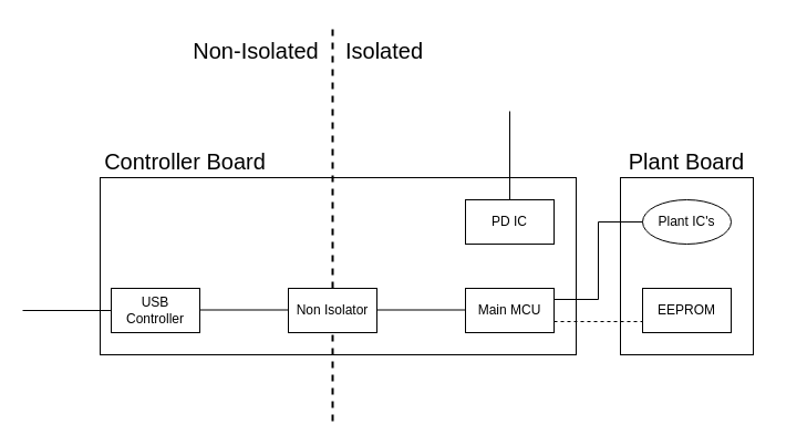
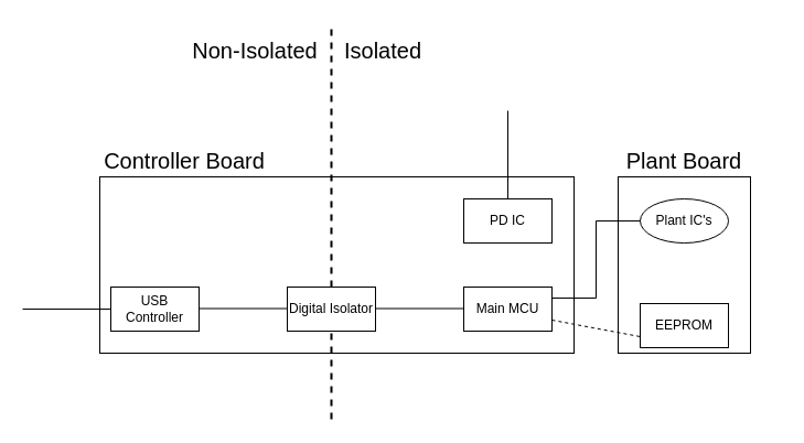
  <mxCell id="0" />
  <mxCell id="1" parent="0" />
  <mxCell id="2" value="" style="rounded=0;whiteSpace=wrap;html=1;" vertex="1" parent="1"><mxGeometry x="90" y="160" width="430" height="160" as="geometry" /></mxCell>
  <mxCell id="3" value="Main MCU" style="rounded=0;whiteSpace=wrap;html=1;" vertex="1" parent="1"><mxGeometry x="420" y="260" width="80" height="40" as="geometry" /></mxCell>
  <mxCell id="4" value="USB Controller" style="rounded=0;whiteSpace=wrap;html=1;" vertex="1" parent="1"><mxGeometry x="100" y="260" width="80" height="40" as="geometry" /></mxCell>
  <mxCell id="5" value="" style="rounded=0;whiteSpace=wrap;html=1;" vertex="1" parent="1"><mxGeometry x="560" y="160" width="120" height="160" as="geometry" /></mxCell>
  <mxCell id="6" value="PD IC" style="rounded=0;whiteSpace=wrap;html=1;" vertex="1" parent="1"><mxGeometry x="420" y="180" width="80" height="40" as="geometry" /></mxCell>
  <mxCell id="7" value="" style="endArrow=none;dashed=1;html=1;strokeWidth=2;rounded=0;" edge="1" parent="1"><mxGeometry width="50" height="50" relative="1" as="geometry"><mxPoint x="300" y="380" as="sourcePoint" /><mxPoint x="300" y="20" as="targetPoint" /></mxGeometry></mxCell>
- <mxCell id="8" value="Non Isolator" style="rounded=0;whiteSpace=wrap;html=1;" vertex="1" parent="1"><mxGeometry x="260" y="260" width="80" height="40" as="geometry" /></mxCell>
+ <mxCell id="8" value="Digital Isolator" style="rounded=0;whiteSpace=wrap;html=1;" vertex="1" parent="1"><mxGeometry x="260" y="260" width="80" height="40" as="geometry" /></mxCell>
  <mxCell id="9" value="" style="endArrow=none;html=1;rounded=0;entryX=0;entryY=0.5;entryDx=0;entryDy=0;" edge="1" parent="1" target="4"><mxGeometry width="50" height="50" relative="1" as="geometry"><mxPoint x="20" y="280" as="sourcePoint" /><mxPoint x="50" y="270" as="targetPoint" /></mxGeometry></mxCell>
  <mxCell id="10" value="" style="endArrow=none;html=1;rounded=0;entryX=0;entryY=0.5;entryDx=0;entryDy=0;" edge="1" parent="1"><mxGeometry width="50" height="50" relative="1" as="geometry"><mxPoint x="180" y="279.5" as="sourcePoint" /><mxPoint x="260" y="279.5" as="targetPoint" /></mxGeometry></mxCell>
  <mxCell id="11" value="" style="endArrow=none;html=1;rounded=0;entryX=0;entryY=0.5;entryDx=0;entryDy=0;" edge="1" parent="1"><mxGeometry width="50" height="50" relative="1" as="geometry"><mxPoint x="340" y="279.5" as="sourcePoint" /><mxPoint x="420" y="279.5" as="targetPoint" /></mxGeometry></mxCell>
  <mxCell id="12" value="" style="endArrow=none;html=1;rounded=0;" edge="1" parent="1" source="6"><mxGeometry width="50" height="50" relative="1" as="geometry"><mxPoint x="440" y="40" as="sourcePoint" /><mxPoint x="460" y="100" as="targetPoint" /></mxGeometry></mxCell>
  <mxCell id="13" value="" style="endArrow=none;html=1;rounded=0;exitX=1;exitY=0.75;exitDx=0;exitDy=0;entryX=0;entryY=0.75;entryDx=0;entryDy=0;dashed=1;" edge="1" parent="1" source="3" target="17"><mxGeometry width="50" height="50" relative="1" as="geometry"><mxPoint x="530" y="240" as="sourcePoint" /><mxPoint x="580" y="190" as="targetPoint" /></mxGeometry></mxCell>
  <mxCell id="14" value="&lt;font style=&quot;font-size: 20px;&quot;&gt;&lt;font style=&quot;font-size: 20px;&quot;&gt;Controller B&lt;/font&gt;&lt;span style=&quot;background-color: initial;&quot;&gt;oard&lt;/span&gt;&lt;/font&gt;" style="text;html=1;align=center;verticalAlign=middle;whiteSpace=wrap;rounded=0;" vertex="1" parent="1"><mxGeometry x="80" y="130" width="174" height="30" as="geometry" /></mxCell>
  <mxCell id="15" value="&lt;span style=&quot;font-size: 20px;&quot;&gt;Non-Isolated&lt;/span&gt;" style="text;html=1;align=center;verticalAlign=middle;whiteSpace=wrap;rounded=0;" vertex="1" parent="1"><mxGeometry x="169" y="30" width="124" height="30" as="geometry" /></mxCell>
  <mxCell id="16" value="&lt;div&gt;&lt;span style=&quot;font-size: 20px; background-color: initial;&quot;&gt;Isolated&lt;/span&gt;&lt;br&gt;&lt;/div&gt;" style="text;html=1;align=center;verticalAlign=middle;whiteSpace=wrap;rounded=0;" vertex="1" parent="1"><mxGeometry x="310" y="30" width="74" height="30" as="geometry" /></mxCell>
- <mxCell id="17" value="EEPROM" style="rounded=0;whiteSpace=wrap;html=1;" vertex="1" parent="1"><mxGeometry x="580" y="260" width="80" height="40" as="geometry" /></mxCell>
+ <mxCell id="17" value="EEPROM" style="rounded=0;whiteSpace=wrap;html=1;" vertex="1" parent="1"><mxGeometry x="580" y="275" width="80" height="40" as="geometry" /></mxCell>
  <mxCell id="18" value="Plant IC's" style="ellipse;whiteSpace=wrap;html=1;" vertex="1" parent="1"><mxGeometry x="580" y="180" width="80" height="40" as="geometry" /></mxCell>
  <mxCell id="19" value="" style="endArrow=none;html=1;rounded=0;exitX=1;exitY=0.25;exitDx=0;exitDy=0;entryX=0;entryY=0.5;entryDx=0;entryDy=0;" edge="1" parent="1" source="3" target="18"><mxGeometry width="50" height="50" relative="1" as="geometry"><mxPoint x="520" y="260" as="sourcePoint" /><mxPoint x="570" y="210" as="targetPoint" /><Array as="points"><mxPoint x="540" y="270" /><mxPoint x="540" y="200" /></Array></mxGeometry></mxCell>
  <mxCell id="20" value="&lt;span style=&quot;font-size: 20px;&quot;&gt;Plant Board&lt;/span&gt;" style="text;html=1;align=center;verticalAlign=middle;whiteSpace=wrap;rounded=0;" vertex="1" parent="1"><mxGeometry x="533" y="130" width="174" height="30" as="geometry" /></mxCell>
